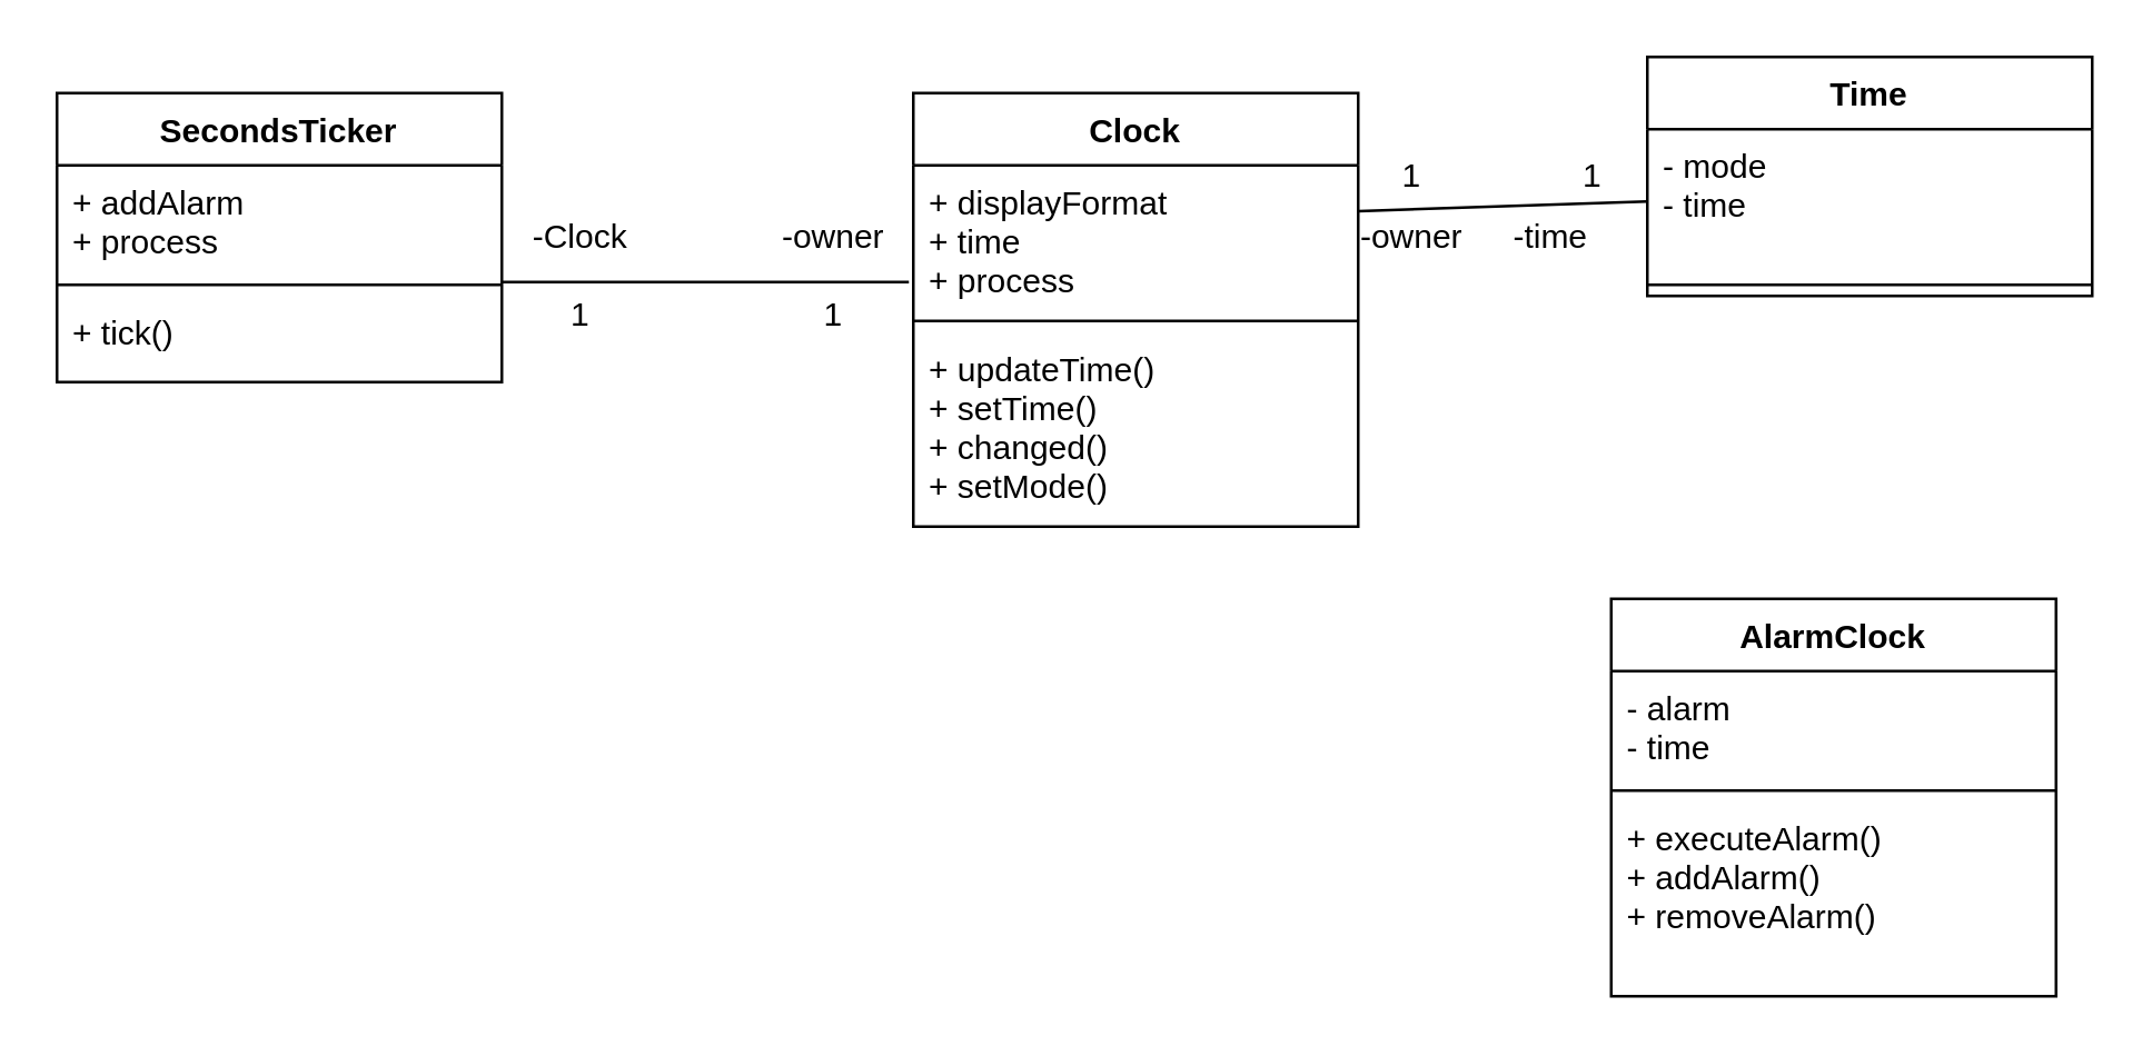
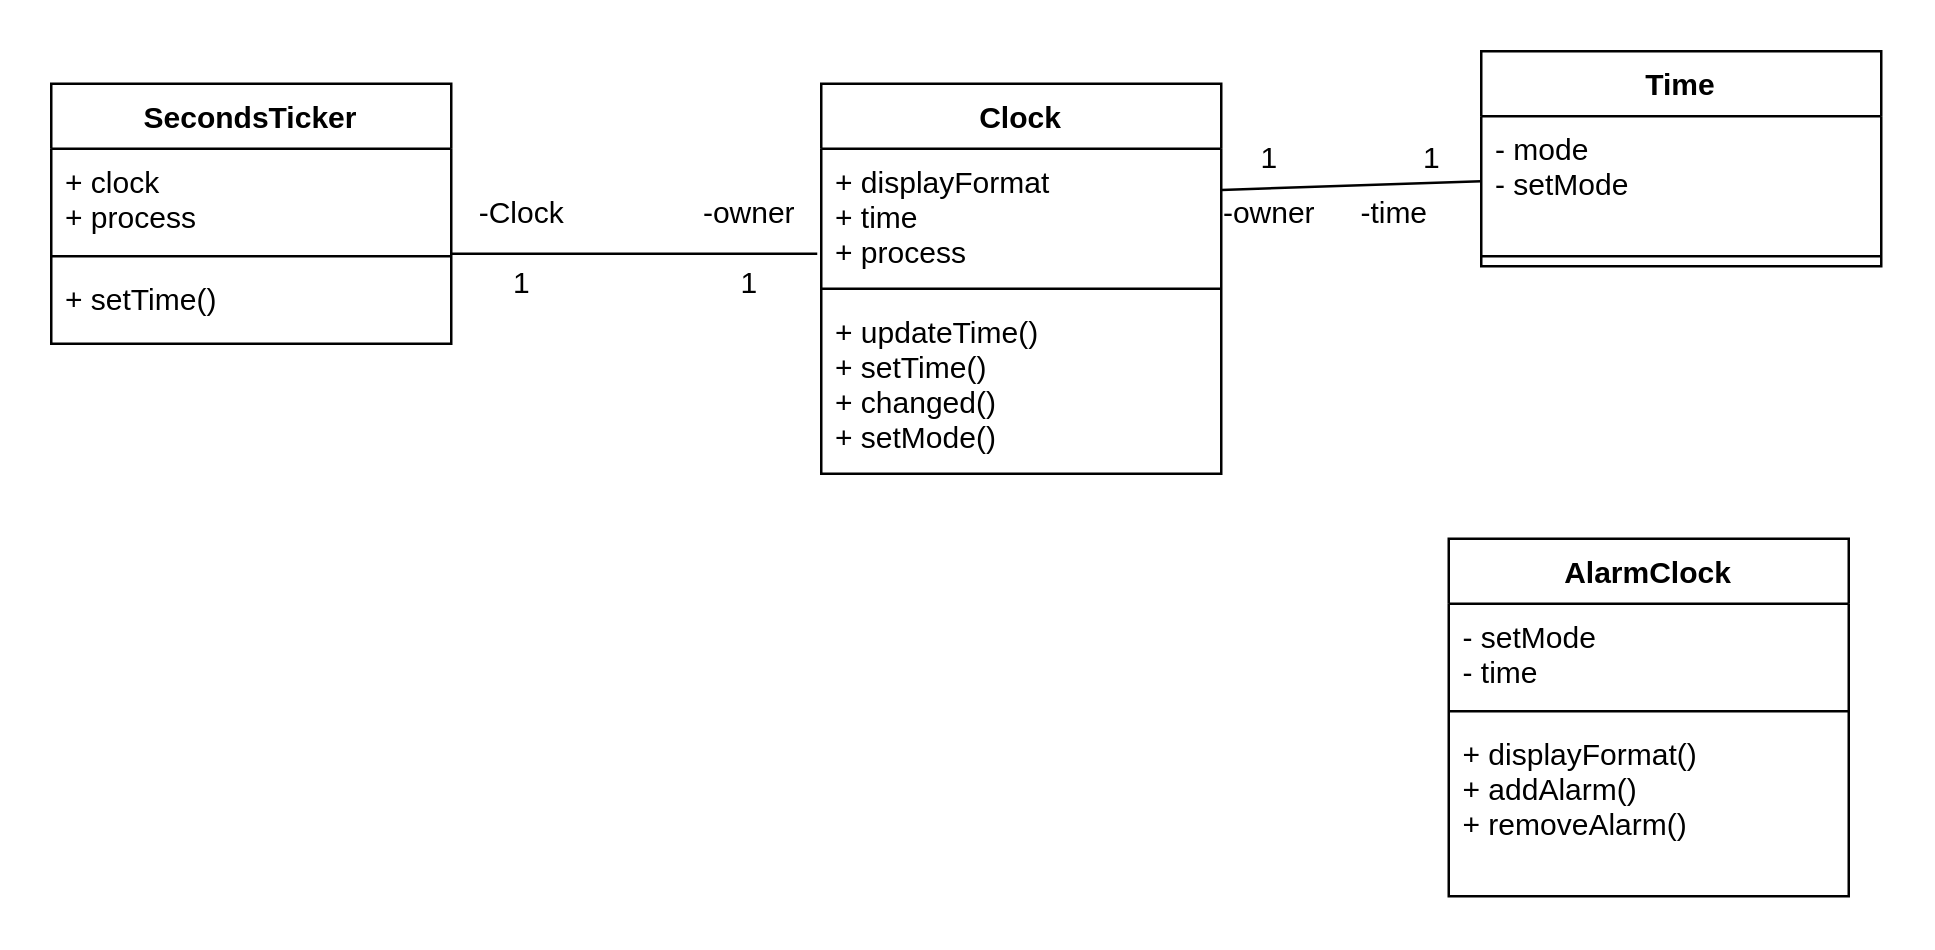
  <mxCell id="0" />
  <mxCell id="1" parent="0" />
  <mxCell id="2" value="Clock" style="swimlane;fontStyle=1;align=center;verticalAlign=top;childLayout=stackLayout;horizontal=1;startSize=26;horizontalStack=0;resizeParent=1;resizeParentMax=0;resizeLast=0;collapsible=1;marginBottom=0;" vertex="1" parent="1"><mxGeometry x="328" y="33" width="160" height="156" as="geometry" /></mxCell>
  <mxCell id="3" value="+ displayFormat&#10;+ time&#10;+ process" style="text;strokeColor=none;fillColor=none;align=left;verticalAlign=top;spacingLeft=4;spacingRight=4;overflow=hidden;rotatable=0;points=[[0,0.5],[1,0.5]];portConstraint=eastwest;" vertex="1" parent="2"><mxGeometry y="26" width="160" height="52" as="geometry" /></mxCell>
  <mxCell id="4" value="" style="line;strokeWidth=1;fillColor=none;align=left;verticalAlign=middle;spacingTop=-1;spacingLeft=3;spacingRight=3;rotatable=0;labelPosition=right;points=[];portConstraint=eastwest;strokeColor=inherit;" vertex="1" parent="2"><mxGeometry y="78" width="160" height="8" as="geometry" /></mxCell>
  <mxCell id="5" value="+ updateTime()&#10;+ setTime()&#10;+ changed()&#10;+ setMode()" style="text;strokeColor=none;fillColor=none;align=left;verticalAlign=top;spacingLeft=4;spacingRight=4;overflow=hidden;rotatable=0;points=[[0,0.5],[1,0.5]];portConstraint=eastwest;" vertex="1" parent="2"><mxGeometry y="86" width="160" height="70" as="geometry" /></mxCell>
  <mxCell id="6" value="AlarmClock" style="swimlane;fontStyle=1;align=center;verticalAlign=top;childLayout=stackLayout;horizontal=1;startSize=26;horizontalStack=0;resizeParent=1;resizeParentMax=0;resizeLast=0;collapsible=1;marginBottom=0;" vertex="1" parent="1"><mxGeometry x="579" y="215" width="160" height="143" as="geometry" /></mxCell>
- <mxCell id="7" value="- alarm&#10;- time" style="text;strokeColor=none;fillColor=none;align=left;verticalAlign=top;spacingLeft=4;spacingRight=4;overflow=hidden;rotatable=0;points=[[0,0.5],[1,0.5]];portConstraint=eastwest;" vertex="1" parent="6"><mxGeometry y="26" width="160" height="39" as="geometry" /></mxCell>
+ <mxCell id="7" value="- setMode&#10;- time" style="text;strokeColor=none;fillColor=none;align=left;verticalAlign=top;spacingLeft=4;spacingRight=4;overflow=hidden;rotatable=0;points=[[0,0.5],[1,0.5]];portConstraint=eastwest;" vertex="1" parent="6"><mxGeometry y="26" width="160" height="39" as="geometry" /></mxCell>
  <mxCell id="8" value="" style="line;strokeWidth=1;fillColor=none;align=left;verticalAlign=middle;spacingTop=-1;spacingLeft=3;spacingRight=3;rotatable=0;labelPosition=right;points=[];portConstraint=eastwest;strokeColor=inherit;" vertex="1" parent="6"><mxGeometry y="65" width="160" height="8" as="geometry" /></mxCell>
- <mxCell id="9" value="+ executeAlarm()&#10;+ addAlarm()&#10;+ removeAlarm()" style="text;strokeColor=none;fillColor=none;align=left;verticalAlign=top;spacingLeft=4;spacingRight=4;overflow=hidden;rotatable=0;points=[[0,0.5],[1,0.5]];portConstraint=eastwest;" vertex="1" parent="6"><mxGeometry y="73" width="160" height="70" as="geometry" /></mxCell>
+ <mxCell id="9" value="+ displayFormat()&#10;+ addAlarm()&#10;+ removeAlarm()" style="text;strokeColor=none;fillColor=none;align=left;verticalAlign=top;spacingLeft=4;spacingRight=4;overflow=hidden;rotatable=0;points=[[0,0.5],[1,0.5]];portConstraint=eastwest;" vertex="1" parent="6"><mxGeometry y="73" width="160" height="70" as="geometry" /></mxCell>
  <mxCell id="10" value="SecondsTicker" style="swimlane;fontStyle=1;align=center;verticalAlign=top;childLayout=stackLayout;horizontal=1;startSize=26;horizontalStack=0;resizeParent=1;resizeParentMax=0;resizeLast=0;collapsible=1;marginBottom=0;" vertex="1" parent="1"><mxGeometry x="20" y="33" width="160" height="104" as="geometry" /></mxCell>
- <mxCell id="11" value="+ addAlarm&#10;+ process" style="text;strokeColor=none;fillColor=none;align=left;verticalAlign=top;spacingLeft=4;spacingRight=4;overflow=hidden;rotatable=0;points=[[0,0.5],[1,0.5]];portConstraint=eastwest;" vertex="1" parent="10"><mxGeometry y="26" width="160" height="39" as="geometry" /></mxCell>
+ <mxCell id="11" value="+ clock&#10;+ process" style="text;strokeColor=none;fillColor=none;align=left;verticalAlign=top;spacingLeft=4;spacingRight=4;overflow=hidden;rotatable=0;points=[[0,0.5],[1,0.5]];portConstraint=eastwest;" vertex="1" parent="10"><mxGeometry y="26" width="160" height="39" as="geometry" /></mxCell>
  <mxCell id="12" value="" style="line;strokeWidth=1;fillColor=none;align=left;verticalAlign=middle;spacingTop=-1;spacingLeft=3;spacingRight=3;rotatable=0;labelPosition=right;points=[];portConstraint=eastwest;strokeColor=inherit;" vertex="1" parent="10"><mxGeometry y="65" width="160" height="8" as="geometry" /></mxCell>
- <mxCell id="13" value="+ tick()" style="text;strokeColor=none;fillColor=none;align=left;verticalAlign=top;spacingLeft=4;spacingRight=4;overflow=hidden;rotatable=0;points=[[0,0.5],[1,0.5]];portConstraint=eastwest;" vertex="1" parent="10"><mxGeometry y="73" width="160" height="31" as="geometry" /></mxCell>
+ <mxCell id="13" value="+ setTime()" style="text;strokeColor=none;fillColor=none;align=left;verticalAlign=top;spacingLeft=4;spacingRight=4;overflow=hidden;rotatable=0;points=[[0,0.5],[1,0.5]];portConstraint=eastwest;" vertex="1" parent="10"><mxGeometry y="73" width="160" height="31" as="geometry" /></mxCell>
  <mxCell id="14" value="Time" style="swimlane;fontStyle=1;align=center;verticalAlign=top;childLayout=stackLayout;horizontal=1;startSize=26;horizontalStack=0;resizeParent=1;resizeParentMax=0;resizeLast=0;collapsible=1;marginBottom=0;" vertex="1" parent="1"><mxGeometry x="592" y="20" width="160" height="86" as="geometry" /></mxCell>
- <mxCell id="15" value="- mode&#10;- time" style="text;strokeColor=none;fillColor=none;align=left;verticalAlign=top;spacingLeft=4;spacingRight=4;overflow=hidden;rotatable=0;points=[[0,0.5],[1,0.5]];portConstraint=eastwest;" vertex="1" parent="14"><mxGeometry y="26" width="160" height="52" as="geometry" /></mxCell>
+ <mxCell id="15" value="- mode&#10;- setMode" style="text;strokeColor=none;fillColor=none;align=left;verticalAlign=top;spacingLeft=4;spacingRight=4;overflow=hidden;rotatable=0;points=[[0,0.5],[1,0.5]];portConstraint=eastwest;" vertex="1" parent="14"><mxGeometry y="26" width="160" height="52" as="geometry" /></mxCell>
  <mxCell id="16" value="" style="line;strokeWidth=1;fillColor=none;align=left;verticalAlign=middle;spacingTop=-1;spacingLeft=3;spacingRight=3;rotatable=0;labelPosition=right;points=[];portConstraint=eastwest;strokeColor=inherit;" vertex="1" parent="14"><mxGeometry y="78" width="160" height="8" as="geometry" /></mxCell>
  <mxCell id="17" value="" style="endArrow=none;html=1;rounded=0;entryX=-0.01;entryY=0.808;entryDx=0;entryDy=0;entryPerimeter=0;" edge="1" parent="1" target="3"><mxGeometry width="50" height="50" relative="1" as="geometry"><mxPoint x="180" y="101" as="sourcePoint" /><mxPoint x="230" y="51" as="targetPoint" /></mxGeometry></mxCell>
  <mxCell id="18" value="" style="endArrow=none;html=1;rounded=0;entryX=0;entryY=0.5;entryDx=0;entryDy=0;" edge="1" parent="1" target="15"><mxGeometry width="50" height="50" relative="1" as="geometry"><mxPoint x="488" y="75.5" as="sourcePoint" /><mxPoint x="592" y="72" as="targetPoint" /></mxGeometry></mxCell>
  <mxCell id="19" value="-owner" style="rounded=0;whiteSpace=wrap;html=1;fillColor=none;strokeColor=none;" vertex="1" parent="1"><mxGeometry x="280" y="78.5" width="39" height="13" as="geometry" /></mxCell>
  <mxCell id="20" value="-owner" style="rounded=0;whiteSpace=wrap;html=1;fillColor=none;strokeColor=none;" vertex="1" parent="1"><mxGeometry x="488" y="78.5" width="39" height="13" as="geometry" /></mxCell>
  <mxCell id="21" value="-Clock" style="rounded=0;whiteSpace=wrap;html=1;fillColor=none;strokeColor=none;" vertex="1" parent="1"><mxGeometry x="189" y="78.5" width="39" height="13" as="geometry" /></mxCell>
  <mxCell id="22" value="-time" style="rounded=0;whiteSpace=wrap;html=1;fillColor=none;strokeColor=none;" vertex="1" parent="1"><mxGeometry x="538" y="78.5" width="39" height="13" as="geometry" /></mxCell>
  <mxCell id="23" value="1" style="rounded=0;whiteSpace=wrap;html=1;fillColor=none;strokeColor=none;" vertex="1" parent="1"><mxGeometry x="189" y="106" width="39" height="13" as="geometry" /></mxCell>
  <mxCell id="24" value="1" style="rounded=0;whiteSpace=wrap;html=1;fillColor=none;strokeColor=none;" vertex="1" parent="1"><mxGeometry x="280" y="106" width="39" height="13" as="geometry" /></mxCell>
  <mxCell id="25" value="1" style="rounded=0;whiteSpace=wrap;html=1;fillColor=none;strokeColor=none;" vertex="1" parent="1"><mxGeometry x="488" y="56.5" width="39" height="13" as="geometry" /></mxCell>
  <mxCell id="26" value="1" style="rounded=0;whiteSpace=wrap;html=1;fillColor=none;strokeColor=none;" vertex="1" parent="1"><mxGeometry x="553" y="56.5" width="39" height="13" as="geometry" /></mxCell>
